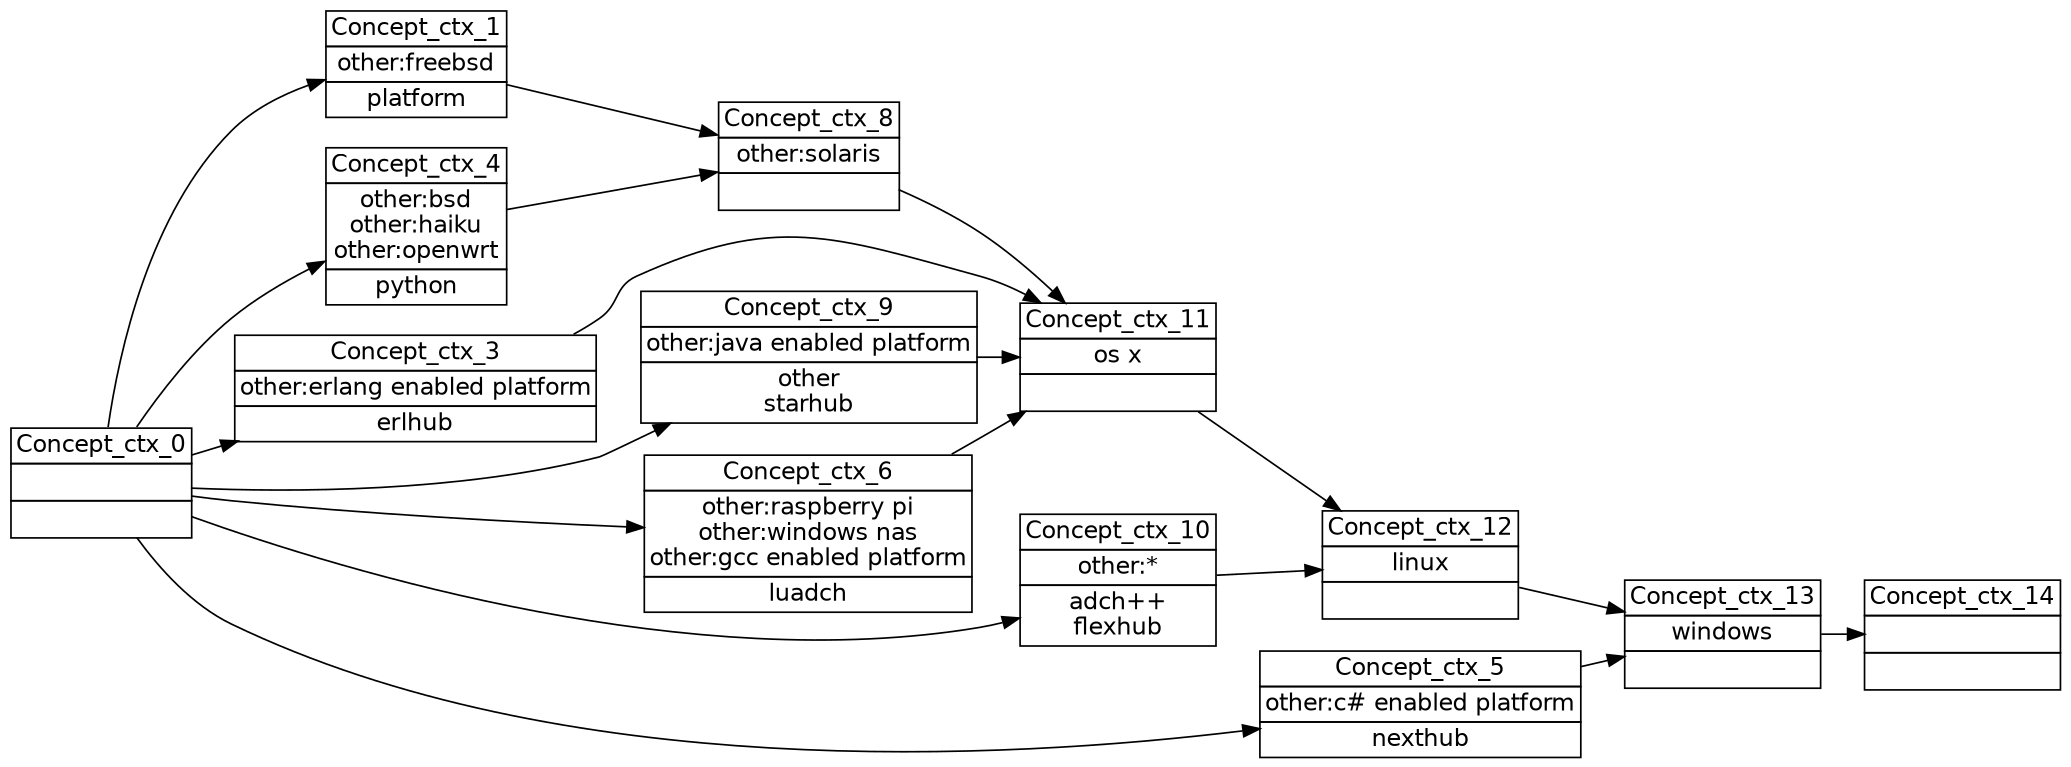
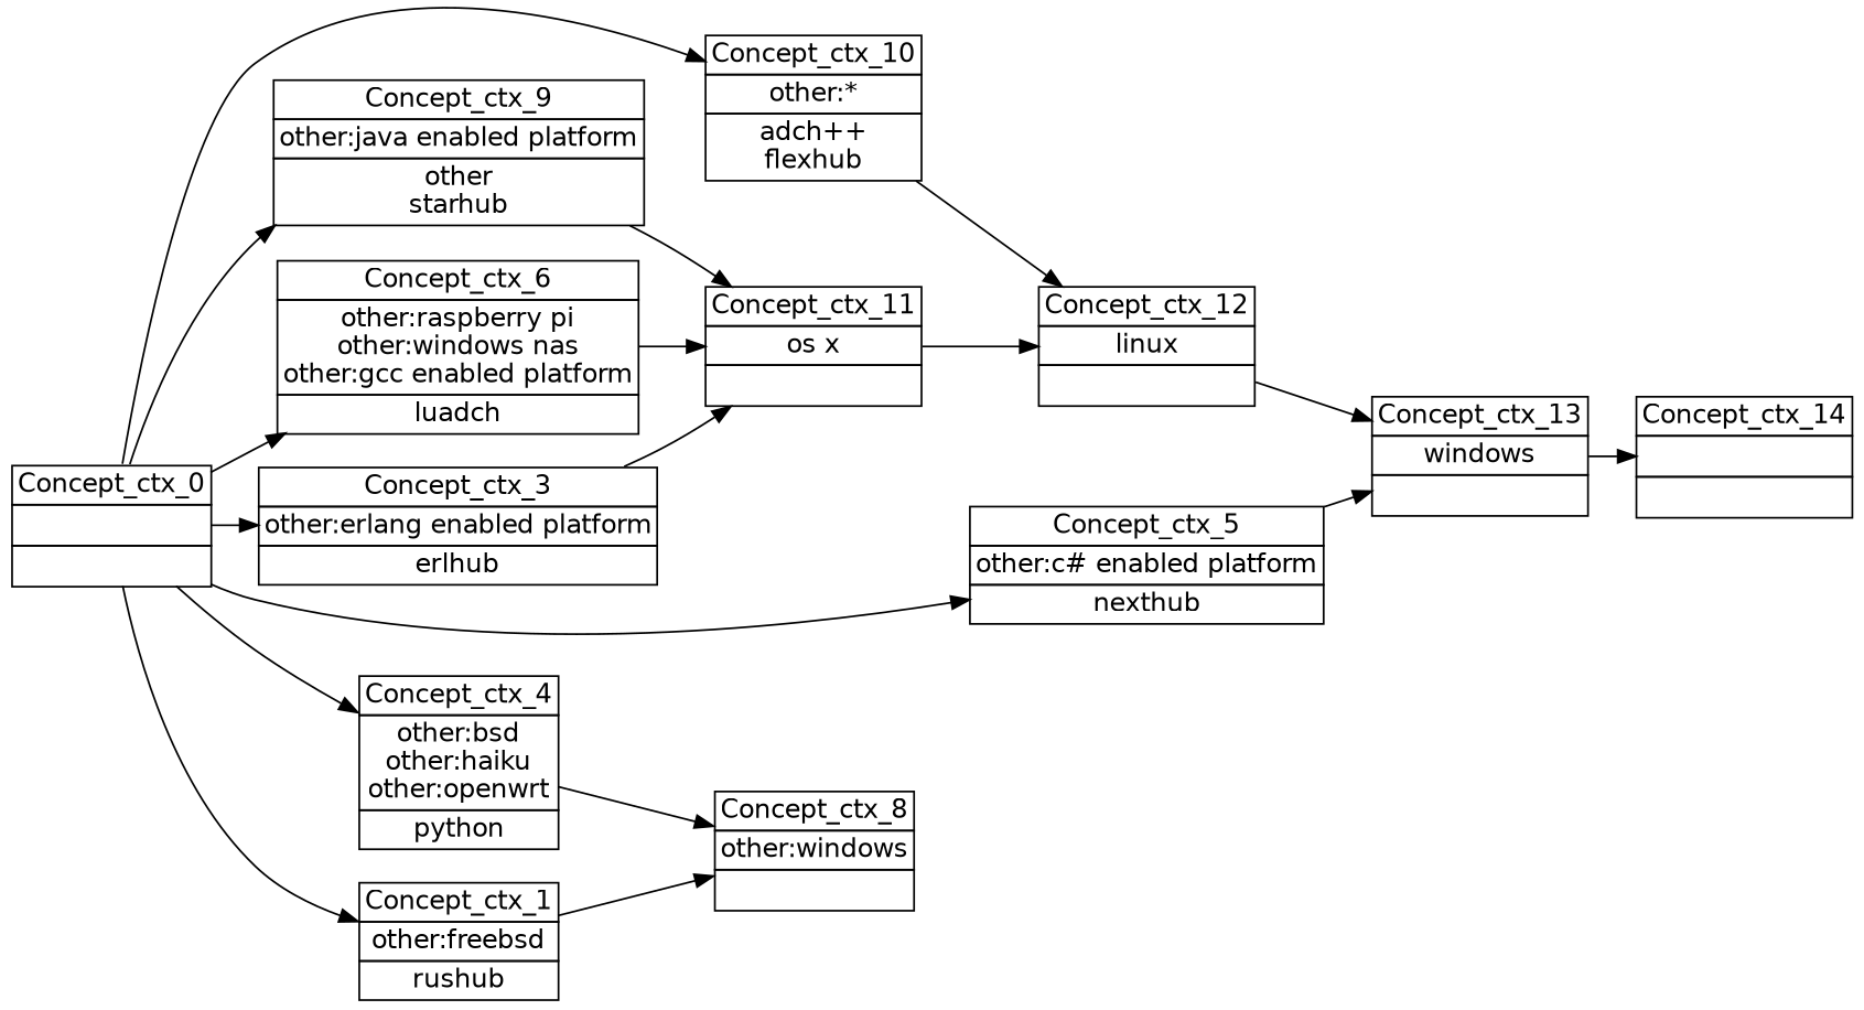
  digraph {
    nodesep=0.2
    rankdir=LR
    ranksep=0.3
    node [fontname="DejaVu Sans" margin="0.03,0.03" shape=none]
    edge [headport=p tailport=p]
    n1 [label=<<table border="0" cellborder="1" cellspacing="0" port="p"><tr><td>Concept_ctx_14</td></tr><tr><td><br/></td></tr><tr><td><br/></td></tr></table>>]
    n2 [label=<<table border="0" cellborder="1" cellspacing="0" port="p"><tr><td>Concept_ctx_13</td></tr><tr><td>windows<br/></td></tr><tr><td><br/></td></tr></table>>]
    n3 [label=<<table border="0" cellborder="1" cellspacing="0" port="p"><tr><td>Concept_ctx_12</td></tr><tr><td>linux<br/></td></tr><tr><td><br/></td></tr></table>>]
    n4 [label=<<table border="0" cellborder="1" cellspacing="0" port="p"><tr><td>Concept_ctx_11</td></tr><tr><td>os x<br/></td></tr><tr><td><br/></td></tr></table>>]
    n5 [label=<<table border="0" cellborder="1" cellspacing="0" port="p"><tr><td>Concept_ctx_0</td></tr><tr><td><br/></td></tr><tr><td><br/></td></tr></table>>]
    n6 [label=<<table border="0" cellborder="1" cellspacing="0" port="p"><tr><td>Concept_ctx_10</td></tr><tr><td>other:*<br/></td></tr><tr><td>adch++<br/>flexhub<br/></td></tr></table>>]
    n7 [label=<<table border="0" cellborder="1" cellspacing="0" port="p"><tr><td>Concept_ctx_9</td></tr><tr><td>other:java enabled platform<br/></td></tr><tr><td>other<br/>starhub<br/></td></tr></table>>]
    n8 [label=<<table border="0" cellborder="1" cellspacing="0" port="p"><tr><td>Concept_ctx_6</td></tr><tr><td>other:raspberry pi<br/>other:windows nas<br/>other:gcc enabled platform<br/></td></tr><tr><td>luadch<br/></td></tr></table>>]
    n9 [label=<<table border="0" cellborder="1" cellspacing="0" port="p"><tr><td>Concept_ctx_5</td></tr><tr><td>other:c# enabled platform<br/></td></tr><tr><td>nexthub<br/></td></tr></table>>]
    n10 [label=<<table border="0" cellborder="1" cellspacing="0" port="p"><tr><td>Concept_ctx_4</td></tr><tr><td>other:bsd<br/>other:haiku<br/>other:openwrt<br/></td></tr><tr><td>python<br/></td></tr></table>>]
    n11 [label=<<table border="0" cellborder="1" cellspacing="0" port="p"><tr><td>Concept_ctx_3</td></tr><tr><td>other:erlang enabled platform<br/></td></tr><tr><td>erlhub<br/></td></tr></table>>]
-   n12 [label=<<table border="0" cellborder="1" cellspacing="0" port="p"><tr><td>Concept_ctx_1</td></tr><tr><td>other:freebsd<br/></td></tr><tr><td>platform<br/></td></tr></table>>]
-   n13 [label=<<table border="0" cellborder="1" cellspacing="0" port="p"><tr><td>Concept_ctx_8</td></tr><tr><td>other:solaris<br/></td></tr><tr><td><br/></td></tr></table>>]
+   n12 [label=<<table border="0" cellborder="1" cellspacing="0" port="p"><tr><td>Concept_ctx_1</td></tr><tr><td>other:freebsd<br/></td></tr><tr><td>rushub<br/></td></tr></table>>]
+   n13 [label=<<table border="0" cellborder="1" cellspacing="0" port="p"><tr><td>Concept_ctx_8</td></tr><tr><td>other:windows<br/></td></tr><tr><td><br/></td></tr></table>>]
    n2 -> n1
    n3 -> n2
    n4 -> n3
    n5 -> n6
    n5 -> n7
    n5 -> n8
    n5 -> n9
    n5 -> n10
    n5 -> n11
    n5 -> n12
    n6 -> n3
    n7 -> n4
    n8 -> n4
    n9 -> n2
    n10 -> n13
    n11 -> n4
    n12 -> n13
-   n13 -> n4
  }
